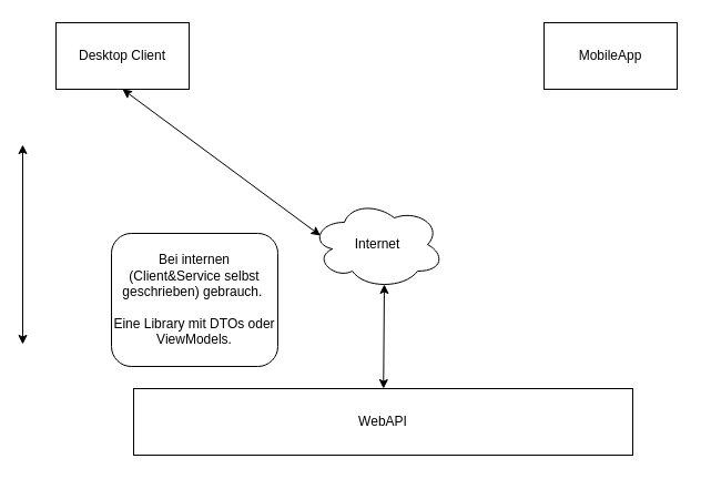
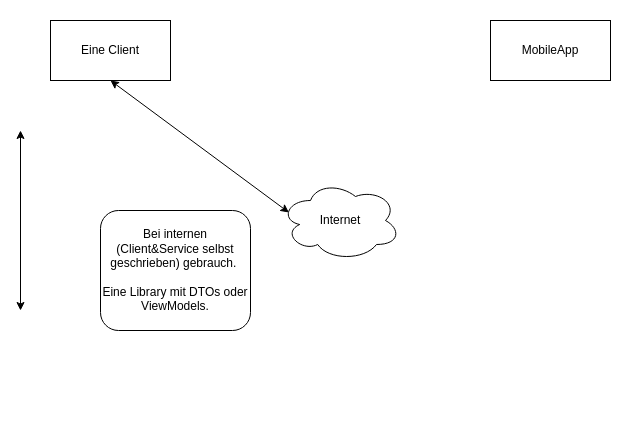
  <mxCell id="0" />
  <mxCell id="1" parent="0" />
- <mxCell id="2" value="WebAPI" style="rounded=0;whiteSpace=wrap;html=1;" vertex="1" parent="1"><mxGeometry x="120" y="350" width="450" height="60" as="geometry" /></mxCell>
  <mxCell id="3" value="Internet" style="ellipse;shape=cloud;whiteSpace=wrap;html=1;" vertex="1" parent="1"><mxGeometry x="280" y="180" width="120" height="80" as="geometry" /></mxCell>
- <mxCell id="4" value="Desktop Client" style="rounded=0;whiteSpace=wrap;html=1;" vertex="1" parent="1"><mxGeometry x="50" y="20" width="120" height="60" as="geometry" /></mxCell>
+ <mxCell id="4" value="Eine Client" style="rounded=0;whiteSpace=wrap;html=1;" vertex="1" parent="1"><mxGeometry x="50" y="20" width="120" height="60" as="geometry" /></mxCell>
  <mxCell id="5" value="MobileApp" style="rounded=0;whiteSpace=wrap;html=1;" vertex="1" parent="1"><mxGeometry x="490" y="20" width="120" height="60" as="geometry" /></mxCell>
- <mxCell id="6" value="" style="endArrow=classic;startArrow=classic;html=1;exitX=0.55;exitY=0.95;exitDx=0;exitDy=0;exitPerimeter=0;" edge="1" parent="1" source="3" target="2"><mxGeometry width="50" height="50" relative="1" as="geometry"><mxPoint x="330" y="260" as="sourcePoint" /><mxPoint x="380" y="210" as="targetPoint" /></mxGeometry></mxCell>
  <mxCell id="7" value="" style="endArrow=classic;startArrow=classic;html=1;exitX=0.5;exitY=1;exitDx=0;exitDy=0;entryX=0.07;entryY=0.4;entryDx=0;entryDy=0;entryPerimeter=0;" edge="1" parent="1" source="4" target="3"><mxGeometry width="50" height="50" relative="1" as="geometry"><mxPoint x="330" y="260" as="sourcePoint" /><mxPoint x="380" y="210" as="targetPoint" /></mxGeometry></mxCell>
  <mxCell id="8" value="" style="endArrow=classic;startArrow=classic;html=1;" edge="1" parent="1"><mxGeometry width="50" height="50" relative="1" as="geometry"><mxPoint x="20" y="310" as="sourcePoint" /><mxPoint x="20" y="130" as="targetPoint" /></mxGeometry></mxCell>
  <mxCell id="9" value="Bei internen (Client&amp;amp;Service selbst geschrieben) gebrauch.&amp;nbsp;&lt;br&gt;&lt;br&gt;Eine Library mit DTOs oder ViewModels.&lt;br&gt;" style="rounded=1;whiteSpace=wrap;html=1;" vertex="1" parent="1"><mxGeometry x="100" y="210" width="150" height="120" as="geometry" /></mxCell>
